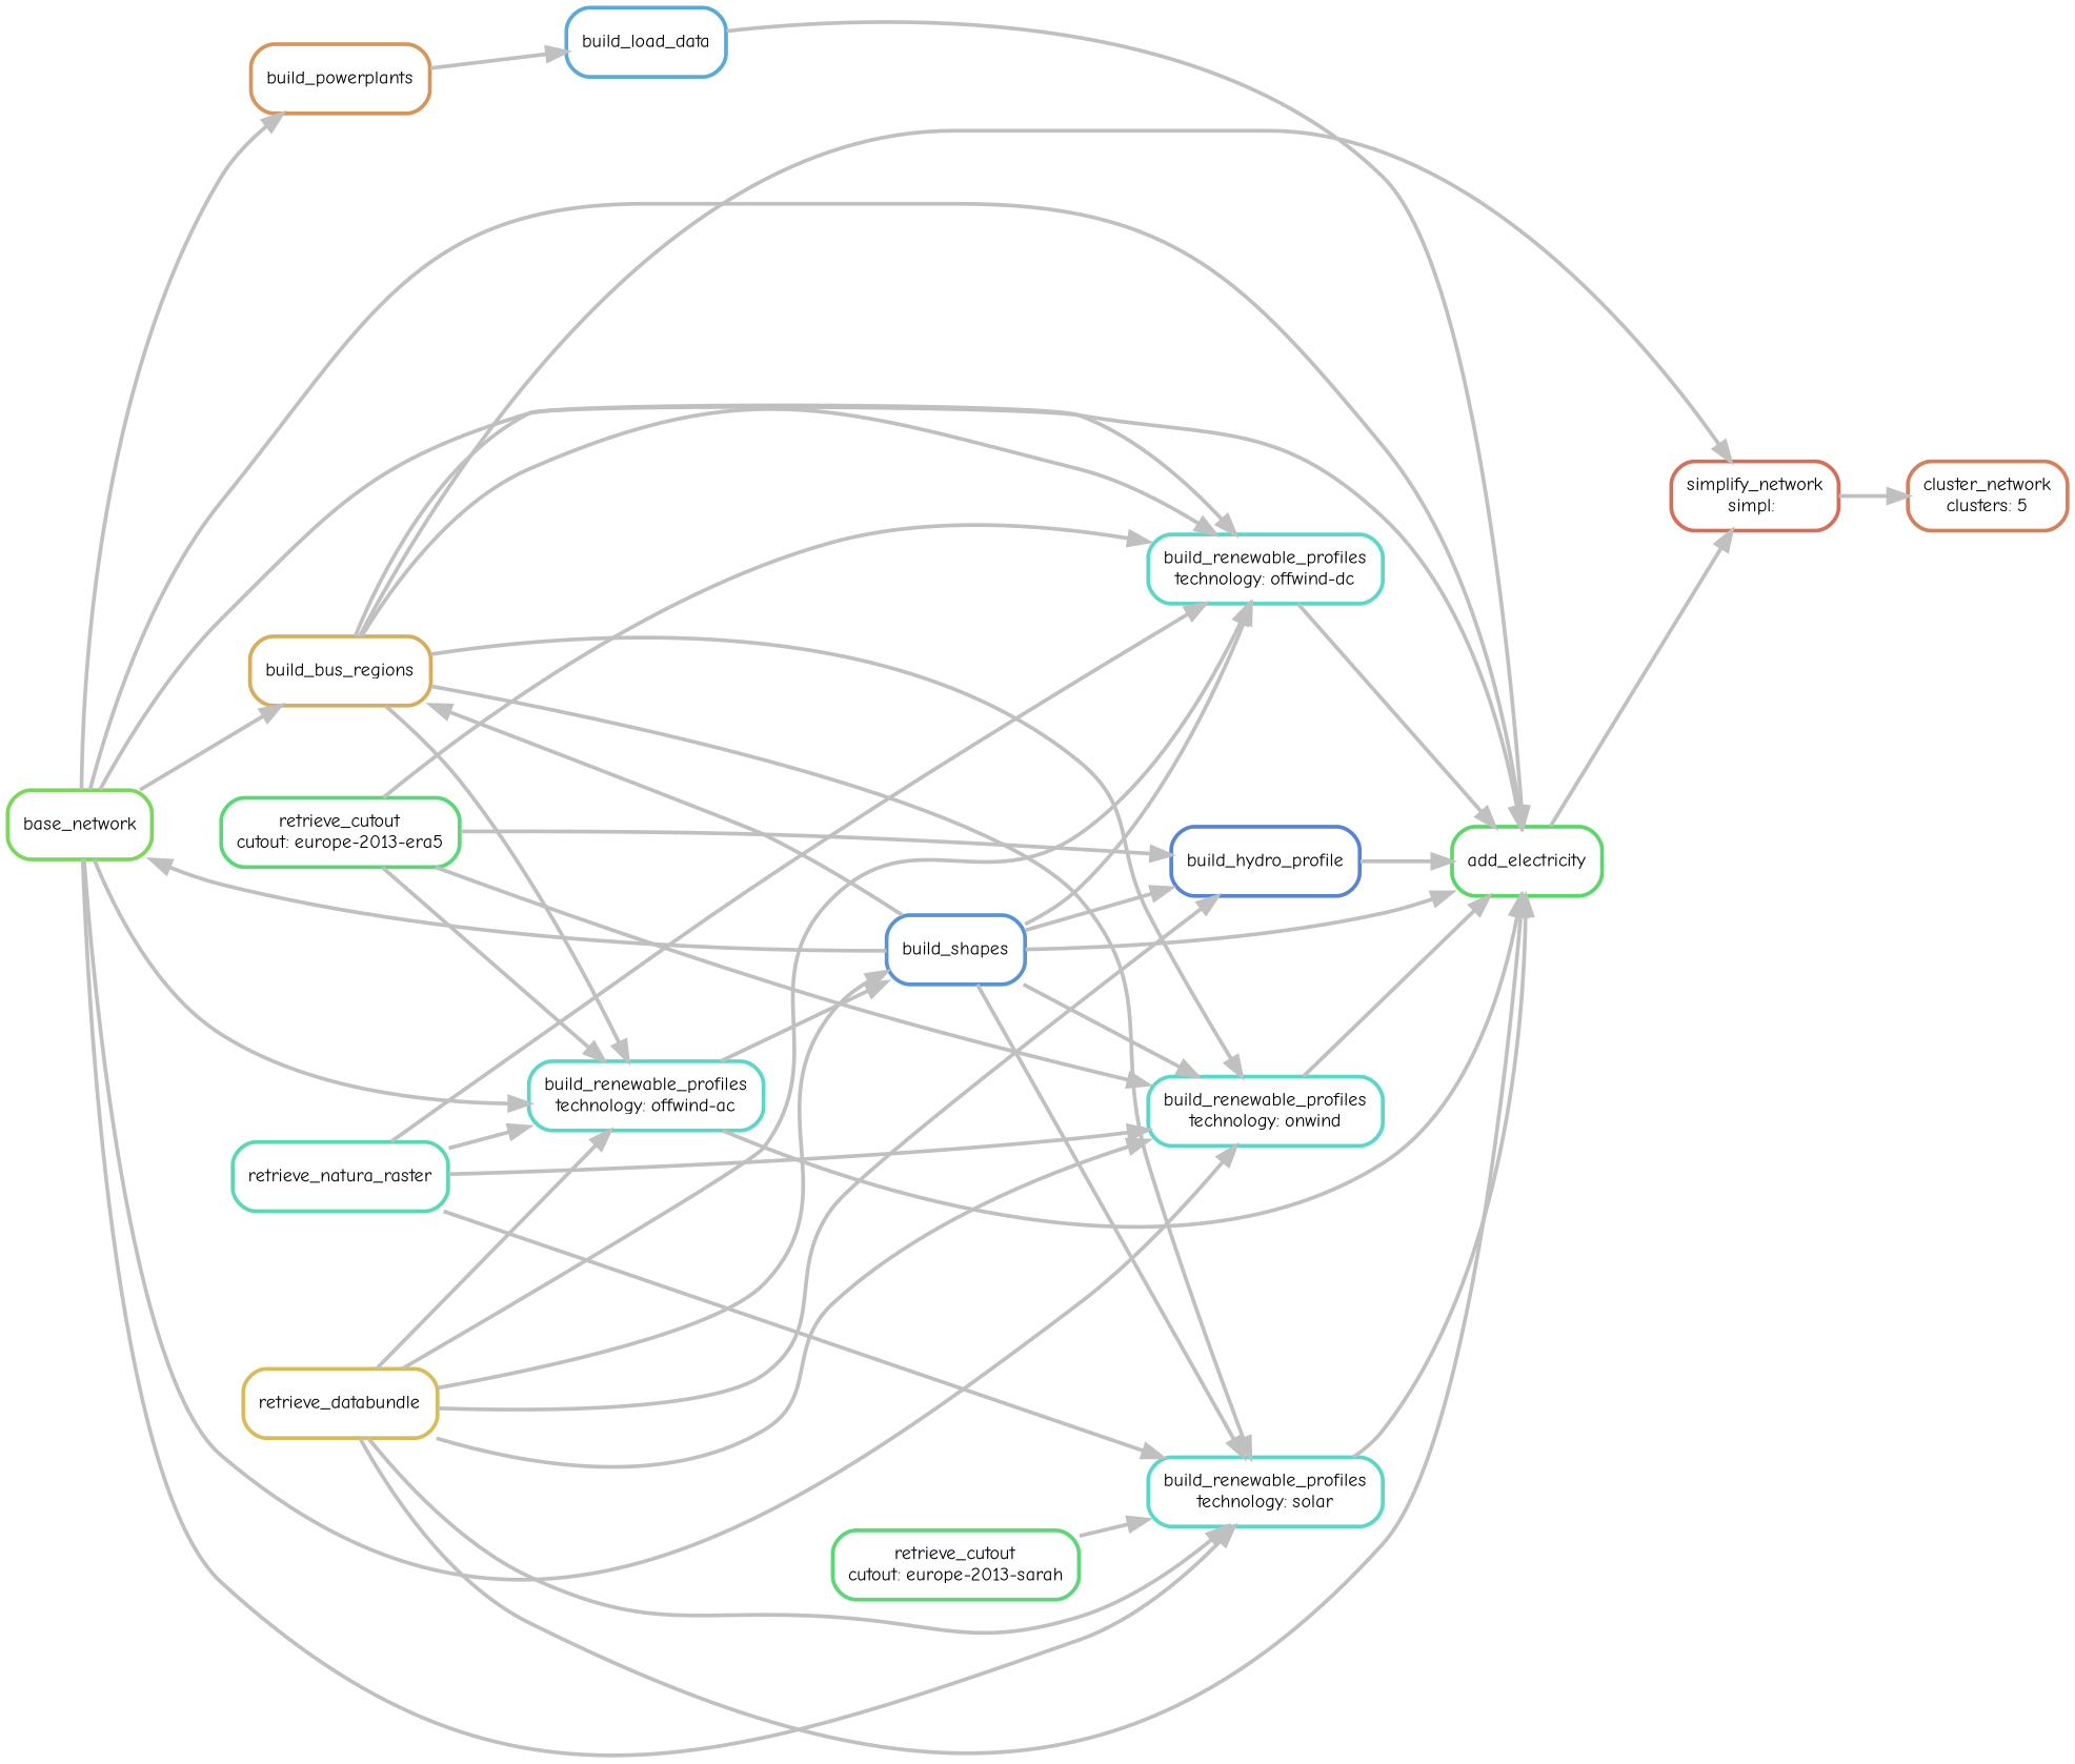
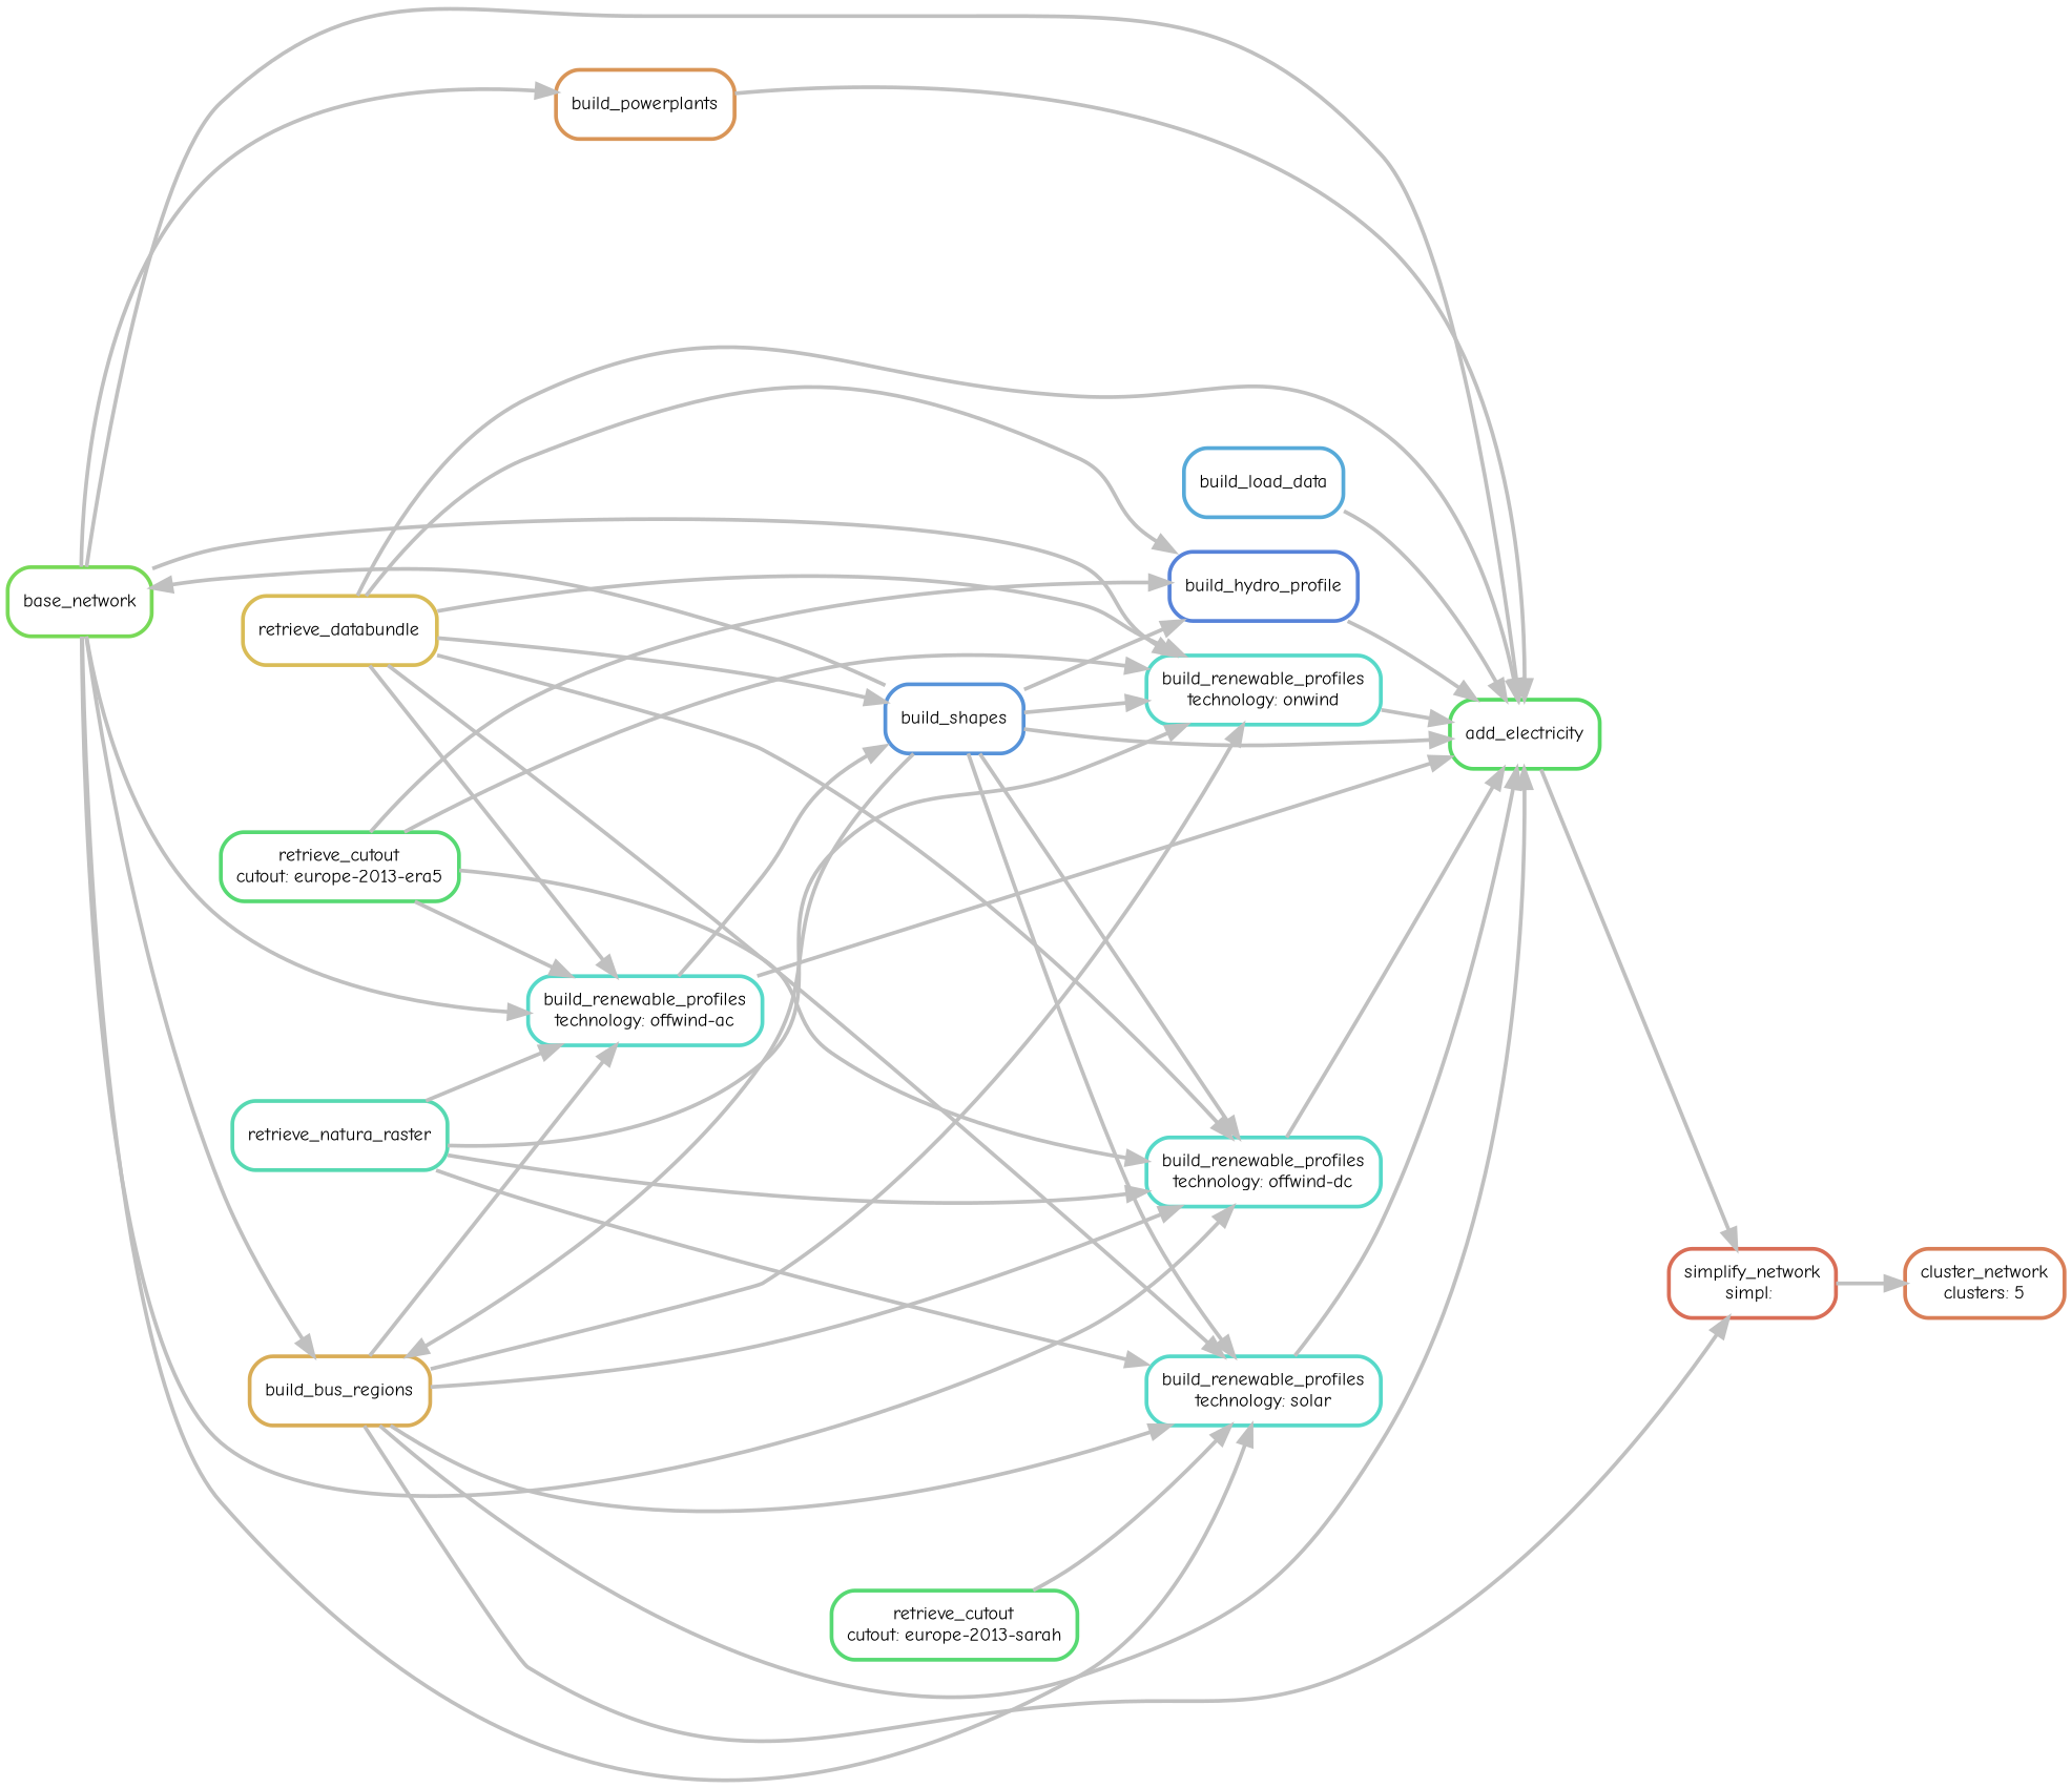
  digraph {
    bgcolor=white
    fontname="Comic Neue"
    rankdir=LR
    node [color="0.48 0.6 0.85" fontname="Comic Neue" fontsize=10 penwidth=2 shape=box style=rounded]
    edge [color=grey fontname="Comic Neue" penwidth=2]
    n1 [color="0.05 0.6 0.85" label="cluster_network\nclusters: 5"]
    n2 [color="0.03 0.6 0.85" label="simplify_network\nsimpl: "]
    n3 [color="0.35 0.6 0.85" label=add_electricity]
    n4 [color="0.29 0.6 0.85" label=base_network]
    n5 [color="0.11 0.6 0.85" label=build_bus_regions]
    n6 [color="0.08 0.6 0.85" label=build_powerplants]
    n7 [label="build_renewable_profiles\ntechnology: onwind"]
    n8 [label="build_renewable_profiles\ntechnology: offwind-ac"]
    n9 [label="build_renewable_profiles\ntechnology: offwind-dc"]
    n10 [label="build_renewable_profiles\ntechnology: solar"]
    n11 [color="0.59 0.6 0.85" label=build_shapes]
    n12 [color="0.61 0.6 0.85" label=build_hydro_profile]
    n13 [color="0.13 0.6 0.85" label=retrieve_databundle]
    n14 [color="0.56 0.6 0.85" label=build_load_data]
    n15 [color="0.45 0.6 0.85" label=retrieve_natura_raster]
    n16 [color="0.37 0.6 0.85" label="retrieve_cutout\ncutout: europe-2013-era5"]
    n17 [color="0.37 0.6 0.85" label="retrieve_cutout\ncutout: europe-2013-sarah"]
    n2 -> n1
    n3 -> n2
    n4 -> n3
    n4 -> n5
    n4 -> n6
    n4 -> n7
    n4 -> n8
    n4 -> n9
    n4 -> n10
    n5 -> n2
    n5 -> n3
    n5 -> n7
    n5 -> n8
    n5 -> n9
    n5 -> n10
-   n6 -> n14
+   n6 -> n3
    n7 -> n3
    n8 -> n3
    n8 -> n11
    n9 -> n3
    n10 -> n3
    n11 -> n3
    n11 -> n4
    n11 -> n5
    n11 -> n7
    n11 -> n9
    n11 -> n10
    n11 -> n12
    n12 -> n3
    n13 -> n3
    n13 -> n7
    n13 -> n8
    n13 -> n9
    n13 -> n10
    n13 -> n11
    n13 -> n12
    n14 -> n3
    n15 -> n7
    n15 -> n8
    n15 -> n9
    n15 -> n10
    n16 -> n7
    n16 -> n8
    n16 -> n9
    n16 -> n12
    n17 -> n10
  }
